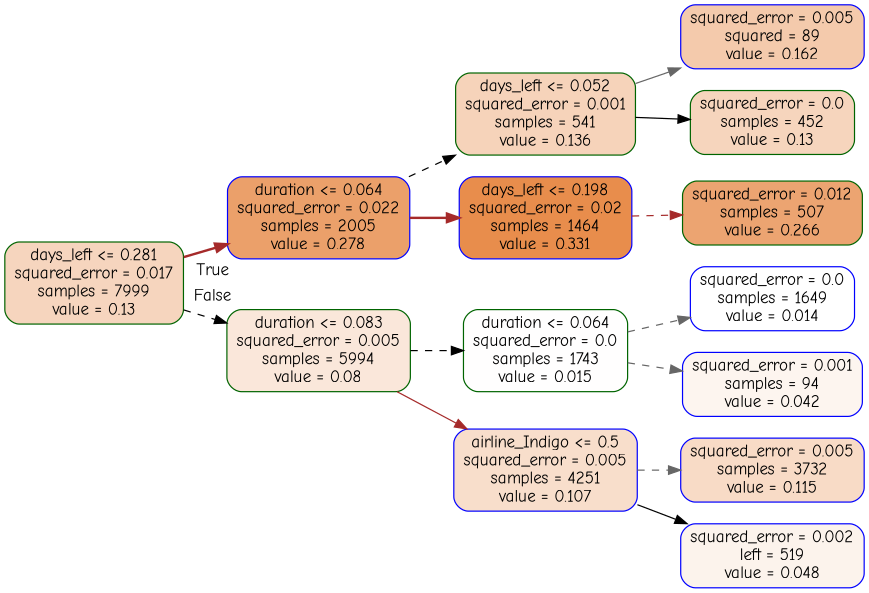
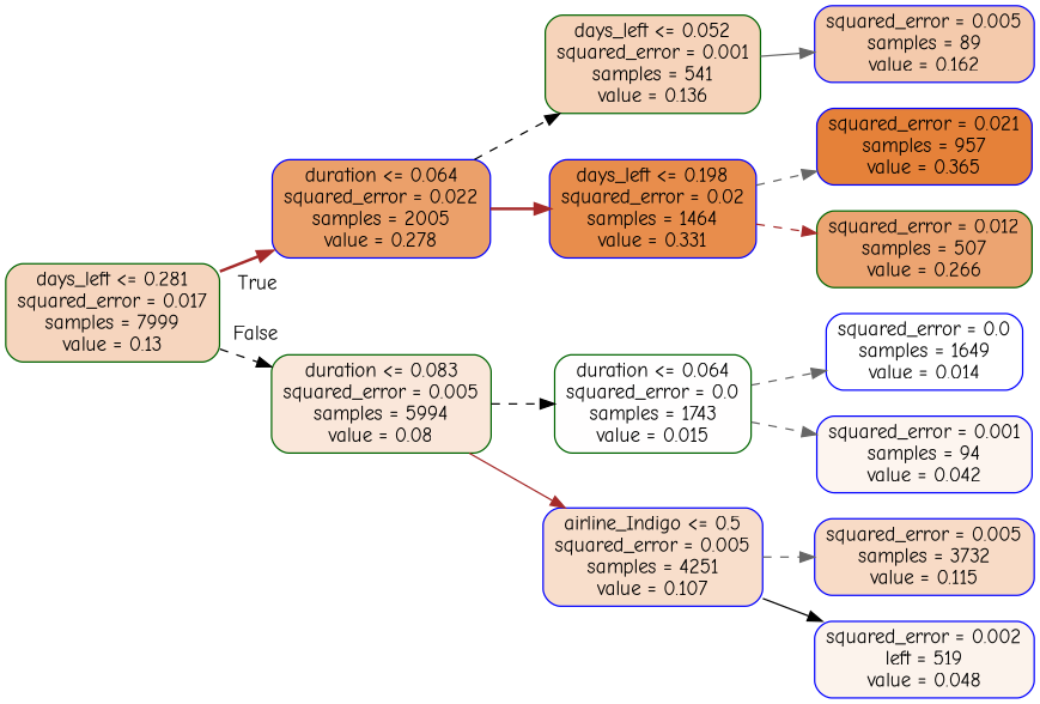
  digraph {
    fontname="Comic Neue"
    rankdir=LR
    node [color=blue fontname="Comic Neue" shape=box style="filled, rounded"]
    edge [color=black fontname="Comic Neue" style=dashed]
    n1 [color=darkgreen fillcolor="#f6d5be" label="days_left <= 0.281\nsquared_error = 0.017\nsamples = 7999\nvalue = 0.13"]
    n2 [fillcolor="#eba06a" label="duration <= 0.064\nsquared_error = 0.022\nsamples = 2005\nvalue = 0.278"]
    n3 [color=darkgreen fillcolor="#fae7da" label="duration <= 0.083\nsquared_error = 0.005\nsamples = 5994\nvalue = 0.08"]
    n4 [color=darkgreen fillcolor="#f6d3ba" label="days_left <= 0.052\nsquared_error = 0.001\nsamples = 541\nvalue = 0.136"]
    n5 [fillcolor="#e88d4c" label="days_left <= 0.198\nsquared_error = 0.02\nsamples = 1464\nvalue = 0.331"]
    n6 [color=darkgreen fillcolor="#fffefe" label="duration <= 0.064\nsquared_error = 0.0\nsamples = 1743\nvalue = 0.015"]
    n7 [fillcolor="#f8decb" label="airline_Indigo <= 0.5\nsquared_error = 0.005\nsamples = 4251\nvalue = 0.107"]
-   n8 [fillcolor="#f4caac" label="squared_error = 0.005\nsquared = 89\nvalue = 0.162"]
-   n9 [color=darkgreen fillcolor="#f6d5bd" label="squared_error = 0.0\nsamples = 452\nvalue = 0.13"]
+   n8 [fillcolor="#f4caac" label="squared_error = 0.005\nsamples = 89\nvalue = 0.162"]
+   n10 [fillcolor="#e58139" label="squared_error = 0.021\nsamples = 957\nvalue = 0.365"]
    n11 [color=darkgreen fillcolor="#eca471" label="squared_error = 0.012\nsamples = 507\nvalue = 0.266"]
    n12 [fillcolor="#ffffff" label="squared_error = 0.0\nsamples = 1649\nvalue = 0.014"]
    n13 [fillcolor="#fdf5ef" label="squared_error = 0.001\nsamples = 94\nvalue = 0.042"]
    n14 [fillcolor="#f8dbc6" label="squared_error = 0.005\nsamples = 3732\nvalue = 0.115"]
    n15 [fillcolor="#fcf3ec" label="squared_error = 0.002\nleft = 519\nvalue = 0.048"]
    n1 -> n2 [color=brown headlabel=True labelangle=45 labeldistance=2.5 style=bold]
    n1 -> n3 [headlabel=False labelangle=-45 labeldistance=2.5]
    n2 -> n4
    n2 -> n5 [color=brown style=bold]
    n3 -> n6
    n3 -> n7 [color=brown style=solid]
    n4 -> n8 [color=gray40 style=solid]
-   n4 -> n9 [style=solid]
+   n5 -> n10 [color=gray40]
    n5 -> n11 [color=brown]
    n6 -> n12 [color=gray40]
    n6 -> n13 [color=gray40]
    n7 -> n14 [color=gray40]
    n7 -> n15 [style=solid]
  }
